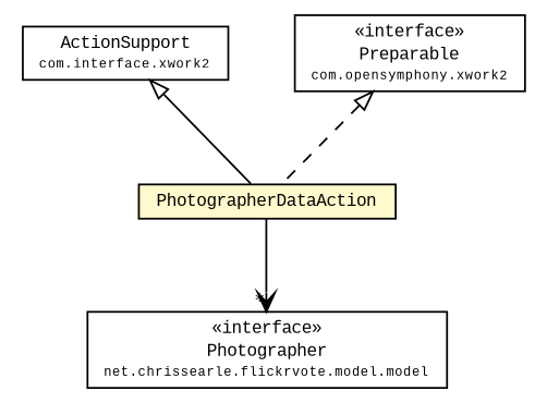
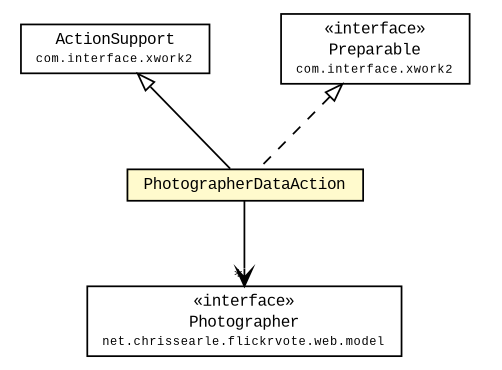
  digraph {
    fontname="Liberation Mono"
    node [fontcolor=black fontname="Liberation Mono" fontsize=9.0 shape=plaintext]
    edge [fontname="Liberation Mono" fontsize=10 headport=p labelfontname=Helvetica labelfontsize=10 tailport=p arrowtail=empty dir=back]
    n1 [label=<<table border="0" cellborder="1" cellspacing="0" cellpadding="2" port="p" bgcolor="lemonChiffon" href="./PhotographerDataAction.html"> 		<tr><td><table border="0" cellspacing="0" cellpadding="1"> 			<tr><td> PhotographerDataAction </td></tr> 		</table></td></tr> 		</table>>]
-   n2 [label=<<table border="0" cellborder="1" cellspacing="0" cellpadding="2" port="p" href="../model/Photographer.html"> 		<tr><td><table border="0" cellspacing="0" cellpadding="1"> 			<tr><td> &laquo;interface&raquo; </td></tr> 			<tr><td> Photographer </td></tr> 			<tr><td><font point-size="7.0"> net.chrissearle.flickrvote.model.model </font></td></tr> 		</table></td></tr> 		</table>>]
+   n2 [label=<<table border="0" cellborder="1" cellspacing="0" cellpadding="2" port="p" href="../model/Photographer.html"> 		<tr><td><table border="0" cellspacing="0" cellpadding="1"> 			<tr><td> &laquo;interface&raquo; </td></tr> 			<tr><td> Photographer </td></tr> 			<tr><td><font point-size="7.0"> net.chrissearle.flickrvote.web.model </font></td></tr> 		</table></td></tr> 		</table>>]
    n3 [label=<<table border="0" cellborder="1" cellspacing="0" cellpadding="2" port="p"> 		<tr><td><table border="0" cellspacing="0" cellpadding="1"> 			<tr><td> ActionSupport </td></tr> 			<tr><td><font point-size="7.0"> com.interface.xwork2 </font></td></tr> 		</table></td></tr> 		</table>>]
-   n4 [label=<<table border="0" cellborder="1" cellspacing="0" cellpadding="2" port="p"> 		<tr><td><table border="0" cellspacing="0" cellpadding="1"> 			<tr><td> &laquo;interface&raquo; </td></tr> 			<tr><td> Preparable </td></tr> 			<tr><td><font point-size="7.0"> com.opensymphony.xwork2 </font></td></tr> 		</table></td></tr> 		</table>>]
+   n4 [label=<<table border="0" cellborder="1" cellspacing="0" cellpadding="2" port="p"> 		<tr><td><table border="0" cellspacing="0" cellpadding="1"> 			<tr><td> &laquo;interface&raquo; </td></tr> 			<tr><td> Preparable </td></tr> 			<tr><td><font point-size="7.0"> com.interface.xwork2 </font></td></tr> 		</table></td></tr> 		</table>>]
    n1 -> n2 [arrowhead=open color=black fontcolor=black fontsize=10.0 headlabel="*" arrowtail="" dir=""]
    n3 -> n1
    n4 -> n1 [style=dashed]
  }
